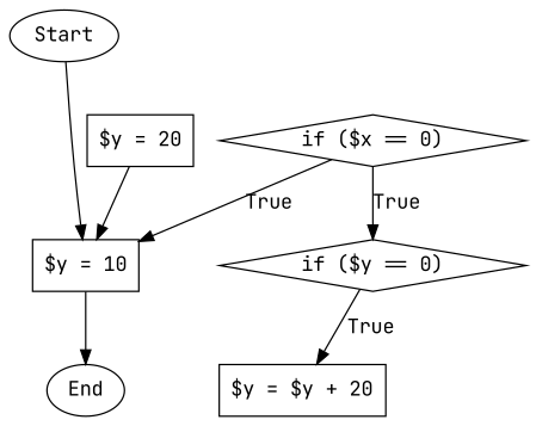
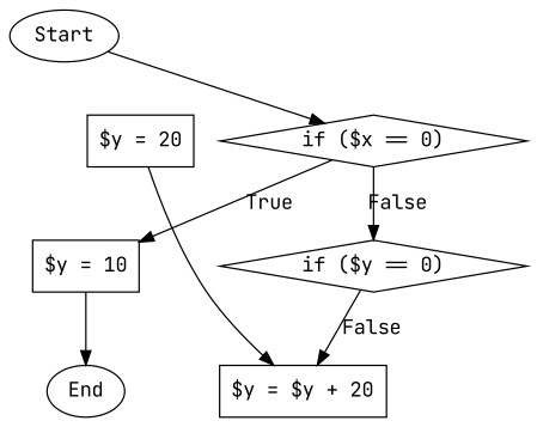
  strict digraph {
    fontname="JetBrains Mono"
    rankdir=TB
    node [fontname="JetBrains Mono" shape=rectangle]
    edge [fontname="JetBrains Mono"]
    Start [shape=ellipse]
    n2 [label="if ($x == 0)" shape=diamond]
    n3 [label="if ($y == 0)" shape=diamond]
    n4 [label="$y = 10"]
    n5 [label="$y = $y + 20"]
    End [shape=ellipse]
    n7 [label="$y = 20"]
-   Start -> n4
-   n2 -> n3 [label=True]
+   Start -> n2
+   n2 -> n3 [label=False]
    n2 -> n4 [label=True]
-   n3 -> n5 [label=True]
+   n3 -> n5 [label=False]
    n4 -> End
-   n7 -> n4
+   n7 -> n5
  }
